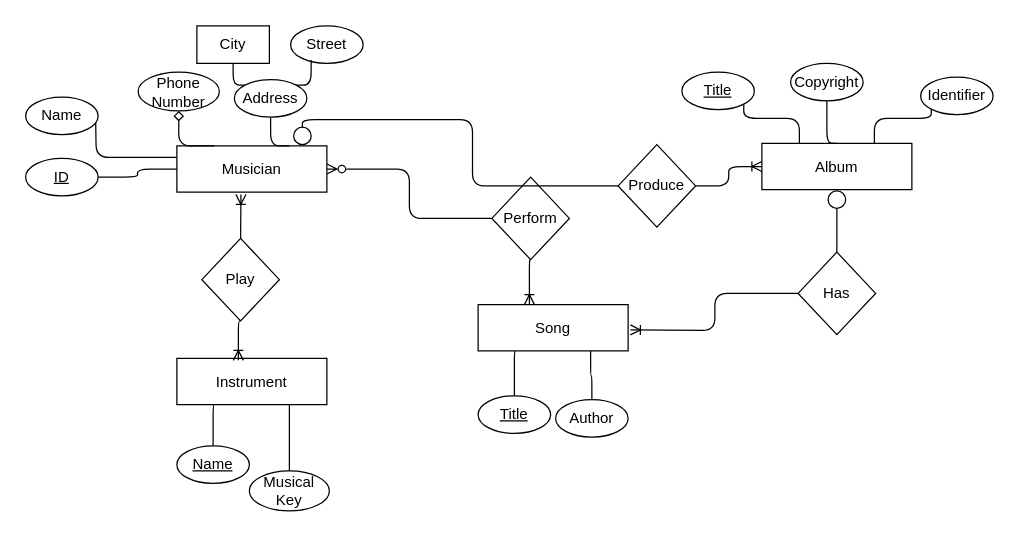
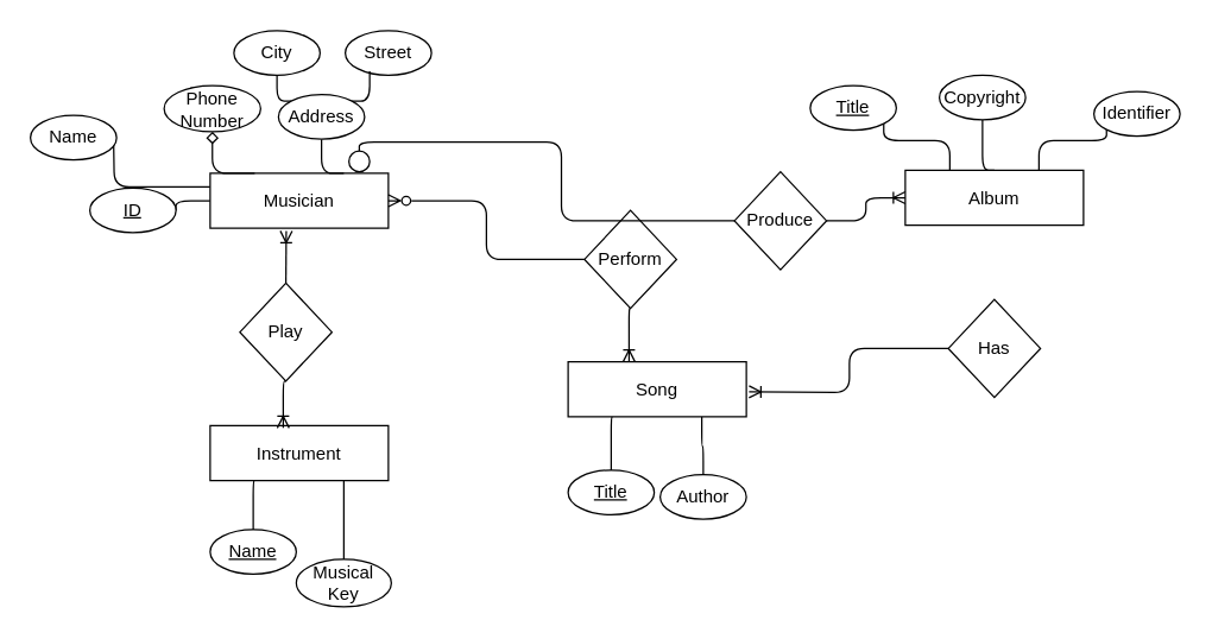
  <mxCell id="0" />
  <mxCell id="1" parent="0" />
  <mxCell id="2" style="rounded=1;orthogonalLoop=1;jettySize=auto;html=1;exitX=0.25;exitY=0;exitDx=0;exitDy=0;entryX=0.5;entryY=1;entryDx=0;entryDy=0;edgeStyle=orthogonalEdgeStyle;curved=0;strokeWidth=1;strokeColor=default;endSize=6;endArrow=none;endFill=0;" edge="1" parent="1" source="46"><mxGeometry relative="1" as="geometry"><mxPoint x="135.5" y="70" as="targetPoint" /></mxGeometry></mxCell>
  <mxCell id="3" style="edgeStyle=orthogonalEdgeStyle;curved=1;rounded=0;orthogonalLoop=1;jettySize=auto;html=1;exitX=0.75;exitY=0;exitDx=0;exitDy=0;entryX=0.5;entryY=1;entryDx=0;entryDy=0;endArrow=none;endFill=0;" edge="1" parent="1" source="12"><mxGeometry relative="1" as="geometry"><mxPoint x="228" y="69" as="targetPoint" /></mxGeometry></mxCell>
  <mxCell id="4" style="edgeStyle=orthogonalEdgeStyle;curved=0;rounded=1;orthogonalLoop=1;jettySize=auto;html=1;exitX=0;exitY=0.25;exitDx=0;exitDy=0;entryX=1;entryY=0.5;entryDx=0;entryDy=0;endArrow=none;endFill=0;" edge="1" parent="1" source="6"><mxGeometry relative="1" as="geometry"><mxPoint x="76" y="94" as="targetPoint" /></mxGeometry></mxCell>
  <mxCell id="5" style="edgeStyle=orthogonalEdgeStyle;curved=0;rounded=1;orthogonalLoop=1;jettySize=auto;html=1;exitX=0;exitY=0.5;exitDx=0;exitDy=0;entryX=1;entryY=0.5;entryDx=0;entryDy=0;endArrow=none;endFill=0;" edge="1" parent="1" source="6" target="8"><mxGeometry relative="1" as="geometry" /></mxCell>
  <mxCell id="6" value="Musician" style="rounded=0;whiteSpace=wrap;html=1;" vertex="1" parent="1"><mxGeometry x="141" y="116" width="120" height="37" as="geometry" /></mxCell>
  <mxCell id="7" value="Name" style="ellipse;whiteSpace=wrap;html=1;" vertex="1" parent="1"><mxGeometry x="20" y="77" width="58" height="30" as="geometry" /></mxCell>
- <mxCell id="8" value="&lt;u&gt;ID&lt;/u&gt;" style="ellipse;whiteSpace=wrap;html=1;" vertex="1" parent="1"><mxGeometry x="20" y="126" width="58" height="30" as="geometry" /></mxCell>
+ <mxCell id="8" value="&lt;u&gt;ID&lt;/u&gt;" style="ellipse;whiteSpace=wrap;html=1;" vertex="1" parent="1"><mxGeometry x="60" y="126" width="58" height="30" as="geometry" /></mxCell>
  <mxCell id="9" style="edgeStyle=orthogonalEdgeStyle;curved=1;rounded=0;orthogonalLoop=1;jettySize=auto;html=1;exitX=0;exitY=0;exitDx=0;exitDy=0;entryX=0;entryY=1;entryDx=0;entryDy=0;" edge="1" parent="1" source="12" target="12"><mxGeometry relative="1" as="geometry" /></mxCell>
  <mxCell id="10" value="" style="edgeStyle=orthogonalEdgeStyle;curved=0;rounded=1;orthogonalLoop=1;jettySize=auto;html=1;exitX=0.75;exitY=0;exitDx=0;exitDy=0;entryX=0.5;entryY=1;entryDx=0;entryDy=0;endArrow=none;endFill=0;" edge="1" parent="1" source="6" target="12"><mxGeometry relative="1" as="geometry"><mxPoint x="205" y="114" as="sourcePoint" /><mxPoint x="228" y="69" as="targetPoint" /></mxGeometry></mxCell>
  <mxCell id="11" style="edgeStyle=orthogonalEdgeStyle;curved=0;rounded=1;orthogonalLoop=1;jettySize=auto;html=1;exitX=0;exitY=0;exitDx=0;exitDy=0;entryX=0.5;entryY=1;entryDx=0;entryDy=0;endArrow=none;endFill=0;" edge="1" parent="1" source="12" target="14"><mxGeometry relative="1" as="geometry" /></mxCell>
  <mxCell id="12" value="Address" style="ellipse;whiteSpace=wrap;html=1;" vertex="1" parent="1"><mxGeometry x="187" y="63" width="58" height="30" as="geometry" /></mxCell>
  <mxCell id="13" value="Street" style="ellipse;whiteSpace=wrap;html=1;" vertex="1" parent="1"><mxGeometry x="232" y="20" width="58" height="30" as="geometry" /></mxCell>
- <mxCell id="14" value="City" style="whiteSpace=wrap;html=1;rounded=0;" vertex="1" parent="1"><mxGeometry x="157" y="20" width="58" height="30" as="geometry" /></mxCell>
+ <mxCell id="14" value="City" style="ellipse;whiteSpace=wrap;html=1;" vertex="1" parent="1"><mxGeometry x="157" y="20" width="58" height="30" as="geometry" /></mxCell>
  <mxCell id="15" style="edgeStyle=orthogonalEdgeStyle;curved=0;rounded=1;orthogonalLoop=1;jettySize=auto;html=1;exitX=1;exitY=0;exitDx=0;exitDy=0;entryX=0.283;entryY=0.913;entryDx=0;entryDy=0;entryPerimeter=0;endArrow=none;endFill=0;" edge="1" parent="1" source="12" target="13"><mxGeometry relative="1" as="geometry" /></mxCell>
  <mxCell id="16" style="edgeStyle=orthogonalEdgeStyle;curved=0;rounded=1;orthogonalLoop=1;jettySize=auto;html=1;exitX=0.75;exitY=0;exitDx=0;exitDy=0;entryX=0;entryY=1;entryDx=0;entryDy=0;endArrow=none;endFill=0;" edge="1" parent="1" source="19" target="22"><mxGeometry relative="1" as="geometry" /></mxCell>
  <mxCell id="17" style="edgeStyle=orthogonalEdgeStyle;curved=0;rounded=1;orthogonalLoop=1;jettySize=auto;html=1;exitX=0.5;exitY=0;exitDx=0;exitDy=0;entryX=0.5;entryY=1;entryDx=0;entryDy=0;endArrow=none;endFill=0;" edge="1" parent="1" source="19" target="21"><mxGeometry relative="1" as="geometry" /></mxCell>
  <mxCell id="18" style="edgeStyle=orthogonalEdgeStyle;curved=0;rounded=1;orthogonalLoop=1;jettySize=auto;html=1;exitX=0.25;exitY=0;exitDx=0;exitDy=0;entryX=1;entryY=1;entryDx=0;entryDy=0;endArrow=none;endFill=0;" edge="1" parent="1" source="19" target="20"><mxGeometry relative="1" as="geometry" /></mxCell>
  <mxCell id="19" value="Album" style="rounded=0;whiteSpace=wrap;html=1;" vertex="1" parent="1"><mxGeometry x="609" y="114" width="120" height="37" as="geometry" /></mxCell>
  <mxCell id="20" value="&lt;u&gt;Title&lt;/u&gt;" style="ellipse;whiteSpace=wrap;html=1;" vertex="1" parent="1"><mxGeometry x="545" y="57" width="58" height="30" as="geometry" /></mxCell>
  <mxCell id="21" value="Copyright" style="ellipse;whiteSpace=wrap;html=1;" vertex="1" parent="1"><mxGeometry x="632" y="50" width="58" height="30" as="geometry" /></mxCell>
  <mxCell id="22" value="Identifier" style="ellipse;whiteSpace=wrap;html=1;" vertex="1" parent="1"><mxGeometry x="736" y="61" width="58" height="30" as="geometry" /></mxCell>
  <mxCell id="23" style="edgeStyle=orthogonalEdgeStyle;curved=0;rounded=1;orthogonalLoop=1;jettySize=auto;html=1;exitX=0.25;exitY=1;exitDx=0;exitDy=0;entryX=0.5;entryY=0;entryDx=0;entryDy=0;endArrow=none;endFill=0;" edge="1" parent="1" source="25" target="26"><mxGeometry relative="1" as="geometry" /></mxCell>
  <mxCell id="24" style="edgeStyle=orthogonalEdgeStyle;curved=0;rounded=1;orthogonalLoop=1;jettySize=auto;html=1;exitX=0.75;exitY=1;exitDx=0;exitDy=0;entryX=0.5;entryY=0;entryDx=0;entryDy=0;endArrow=none;endFill=0;" edge="1" parent="1" source="25" target="27"><mxGeometry relative="1" as="geometry" /></mxCell>
  <mxCell id="25" value="Instrument" style="rounded=0;whiteSpace=wrap;html=1;" vertex="1" parent="1"><mxGeometry x="141" y="286" width="120" height="37" as="geometry" /></mxCell>
  <mxCell id="26" value="&lt;u&gt;Name&lt;/u&gt;" style="ellipse;whiteSpace=wrap;html=1;" vertex="1" parent="1"><mxGeometry x="141" y="356" width="58" height="30" as="geometry" /></mxCell>
  <mxCell id="27" value="Musical Key" style="ellipse;whiteSpace=wrap;html=1;" vertex="1" parent="1"><mxGeometry x="199" y="376" width="64" height="32" as="geometry" /></mxCell>
  <mxCell id="28" style="edgeStyle=orthogonalEdgeStyle;curved=0;rounded=1;orthogonalLoop=1;jettySize=auto;html=1;exitX=0.25;exitY=1;exitDx=0;exitDy=0;entryX=0.5;entryY=0;entryDx=0;entryDy=0;endArrow=none;endFill=0;" edge="1" parent="1" source="30" target="31"><mxGeometry relative="1" as="geometry" /></mxCell>
  <mxCell id="29" style="edgeStyle=orthogonalEdgeStyle;curved=0;rounded=1;orthogonalLoop=1;jettySize=auto;html=1;exitX=0.75;exitY=1;exitDx=0;exitDy=0;endArrow=none;endFill=0;" edge="1" parent="1" source="30" target="32"><mxGeometry relative="1" as="geometry" /></mxCell>
  <mxCell id="30" value="Song" style="rounded=0;whiteSpace=wrap;html=1;" vertex="1" parent="1"><mxGeometry x="382" y="243" width="120" height="37" as="geometry" /></mxCell>
  <mxCell id="31" value="&lt;u&gt;Title&lt;/u&gt;" style="ellipse;whiteSpace=wrap;html=1;" vertex="1" parent="1"><mxGeometry x="382" y="316" width="58" height="30" as="geometry" /></mxCell>
  <mxCell id="32" value="Author" style="ellipse;whiteSpace=wrap;html=1;" vertex="1" parent="1"><mxGeometry x="444" y="319" width="58" height="30" as="geometry" /></mxCell>
  <mxCell id="33" value="Play" style="rhombus;whiteSpace=wrap;html=1;" vertex="1" parent="1"><mxGeometry x="161" y="190" width="62" height="66" as="geometry" /></mxCell>
  <mxCell id="34" style="edgeStyle=orthogonalEdgeStyle;curved=0;rounded=1;orthogonalLoop=1;jettySize=auto;html=1;exitX=1;exitY=0.5;exitDx=0;exitDy=0;entryX=0;entryY=0.5;entryDx=0;entryDy=0;endArrow=ERoneToMany;endFill=0;" edge="1" parent="1" source="35" target="19"><mxGeometry relative="1" as="geometry" /></mxCell>
  <mxCell id="35" value="Produce" style="rhombus;whiteSpace=wrap;html=1;" vertex="1" parent="1"><mxGeometry x="494" y="115" width="62" height="66" as="geometry" /></mxCell>
  <mxCell id="36" style="edgeStyle=orthogonalEdgeStyle;curved=0;rounded=1;orthogonalLoop=1;jettySize=auto;html=1;exitX=0;exitY=0.5;exitDx=0;exitDy=0;entryX=1;entryY=0.5;entryDx=0;entryDy=0;endArrow=ERzeroToMany;endFill=0;" edge="1" parent="1" source="37" target="6"><mxGeometry relative="1" as="geometry" /></mxCell>
  <mxCell id="37" value="Perform" style="rhombus;whiteSpace=wrap;html=1;" vertex="1" parent="1"><mxGeometry x="393" y="141" width="62" height="66" as="geometry" /></mxCell>
  <mxCell id="38" style="edgeStyle=orthogonalEdgeStyle;curved=0;rounded=1;orthogonalLoop=1;jettySize=auto;html=1;exitX=0;exitY=0.5;exitDx=0;exitDy=0;endArrow=ERoneToMany;endFill=0;" edge="1" parent="1" source="40"><mxGeometry relative="1" as="geometry"><mxPoint x="503.8" y="263.2" as="targetPoint" /></mxGeometry></mxCell>
- <mxCell id="39" style="edgeStyle=orthogonalEdgeStyle;curved=0;rounded=1;orthogonalLoop=1;jettySize=auto;html=1;exitX=0.5;exitY=0;exitDx=0;exitDy=0;entryX=0.5;entryY=1;entryDx=0;entryDy=0;endArrow=circle;endFill=0;" edge="1" parent="1" source="40" target="19"><mxGeometry relative="1" as="geometry" /></mxCell>
  <mxCell id="40" value="Has" style="rhombus;whiteSpace=wrap;html=1;" vertex="1" parent="1"><mxGeometry x="638" y="201" width="62" height="66" as="geometry" /></mxCell>
  <mxCell id="41" style="edgeStyle=orthogonalEdgeStyle;curved=0;rounded=1;orthogonalLoop=1;jettySize=auto;html=1;exitX=0.5;exitY=0;exitDx=0;exitDy=0;entryX=0.427;entryY=1.049;entryDx=0;entryDy=0;entryPerimeter=0;endArrow=ERoneToMany;endFill=0;" edge="1" parent="1" source="33" target="6"><mxGeometry relative="1" as="geometry" /></mxCell>
  <mxCell id="42" style="edgeStyle=orthogonalEdgeStyle;curved=0;rounded=1;orthogonalLoop=1;jettySize=auto;html=1;exitX=0.5;exitY=1;exitDx=0;exitDy=0;entryX=0.41;entryY=0.043;entryDx=0;entryDy=0;entryPerimeter=0;endArrow=ERoneToMany;endFill=0;" edge="1" parent="1" source="33" target="25"><mxGeometry relative="1" as="geometry" /></mxCell>
  <mxCell id="43" style="edgeStyle=orthogonalEdgeStyle;curved=0;rounded=1;orthogonalLoop=1;jettySize=auto;html=1;exitX=0.5;exitY=1;exitDx=0;exitDy=0;entryX=0.342;entryY=0;entryDx=0;entryDy=0;entryPerimeter=0;endArrow=ERoneToMany;endFill=0;" edge="1" parent="1" source="37" target="30"><mxGeometry relative="1" as="geometry" /></mxCell>
  <mxCell id="44" style="edgeStyle=orthogonalEdgeStyle;curved=0;rounded=1;orthogonalLoop=1;jettySize=auto;html=1;exitX=0;exitY=0.5;exitDx=0;exitDy=0;entryX=0.837;entryY=0;entryDx=0;entryDy=0;entryPerimeter=0;endArrow=circle;endFill=0;" edge="1" parent="1" source="35" target="6"><mxGeometry relative="1" as="geometry" /></mxCell>
  <mxCell id="45" value="" style="rounded=1;orthogonalLoop=1;jettySize=auto;html=1;exitX=0.25;exitY=0;exitDx=0;exitDy=0;entryX=0.5;entryY=1;entryDx=0;entryDy=0;edgeStyle=orthogonalEdgeStyle;curved=0;strokeWidth=1;strokeColor=default;endSize=6;endArrow=diamond;endFill=0;" edge="1" parent="1" source="6" target="46"><mxGeometry relative="1" as="geometry"><mxPoint x="171" y="116" as="sourcePoint" /><mxPoint x="135.5" y="70" as="targetPoint" /></mxGeometry></mxCell>
  <mxCell id="46" value="Phone&lt;div&gt;Number&lt;/div&gt;" style="ellipse;whiteSpace=wrap;html=1;" vertex="1" parent="1"><mxGeometry x="110" y="57" width="65" height="31" as="geometry" /></mxCell>
